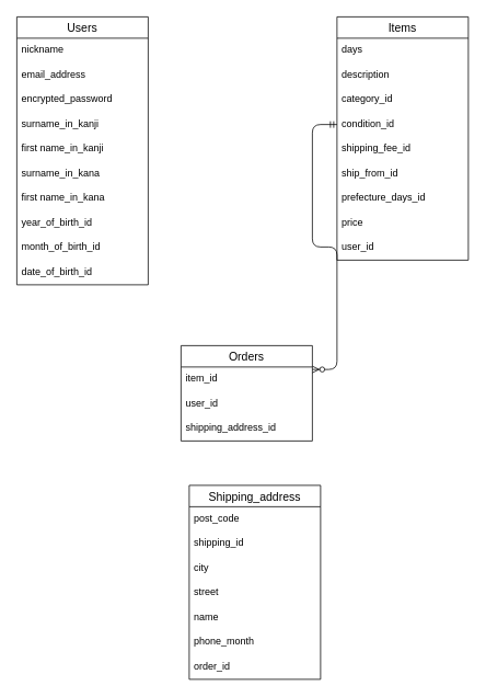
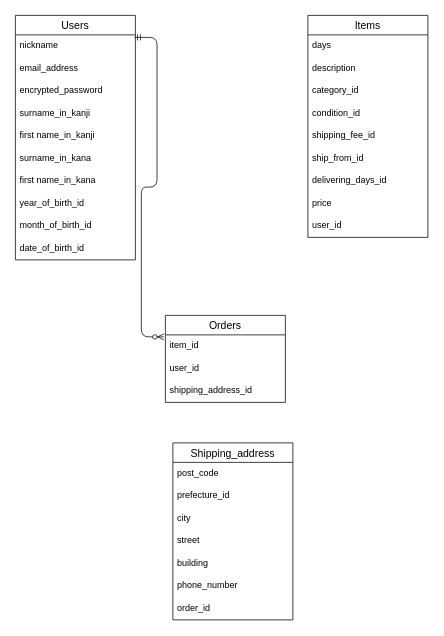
  <mxCell id="0" />
  <mxCell id="1" parent="0" />
  <mxCell id="2" value="Users" style="swimlane;fontStyle=0;childLayout=stackLayout;horizontal=1;startSize=26;horizontalStack=0;resizeParent=1;resizeParentMax=0;resizeLast=0;collapsible=1;marginBottom=0;align=center;fontSize=14;" parent="1" vertex="1"><mxGeometry x="20" y="20" width="160" height="326" as="geometry" /></mxCell>
  <mxCell id="3" value="nickname" style="text;strokeColor=none;fillColor=none;spacingLeft=4;spacingRight=4;overflow=hidden;rotatable=0;points=[[0,0.5],[1,0.5]];portConstraint=eastwest;fontSize=12;" parent="2" vertex="1"><mxGeometry y="26" width="160" height="30" as="geometry" /></mxCell>
  <mxCell id="4" value="email_address " style="text;strokeColor=none;fillColor=none;spacingLeft=4;spacingRight=4;overflow=hidden;rotatable=0;points=[[0,0.5],[1,0.5]];portConstraint=eastwest;fontSize=12;" parent="2" vertex="1"><mxGeometry y="56" width="160" height="30" as="geometry" /></mxCell>
  <mxCell id="5" value="encrypted_password" style="text;strokeColor=none;fillColor=none;spacingLeft=4;spacingRight=4;overflow=hidden;rotatable=0;points=[[0,0.5],[1,0.5]];portConstraint=eastwest;fontSize=12;" parent="2" vertex="1"><mxGeometry y="86" width="160" height="30" as="geometry" /></mxCell>
  <mxCell id="6" value="surname_in_kanji" style="text;strokeColor=none;fillColor=none;spacingLeft=4;spacingRight=4;overflow=hidden;rotatable=0;points=[[0,0.5],[1,0.5]];portConstraint=eastwest;fontSize=12;" parent="2" vertex="1"><mxGeometry y="116" width="160" height="30" as="geometry" /></mxCell>
  <mxCell id="7" value="first name_in_kanji" style="text;strokeColor=none;fillColor=none;spacingLeft=4;spacingRight=4;overflow=hidden;rotatable=0;points=[[0,0.5],[1,0.5]];portConstraint=eastwest;fontSize=12;" parent="2" vertex="1"><mxGeometry y="146" width="160" height="30" as="geometry" /></mxCell>
  <mxCell id="8" value="surname_in_kana" style="text;strokeColor=none;fillColor=none;spacingLeft=4;spacingRight=4;overflow=hidden;rotatable=0;points=[[0,0.5],[1,0.5]];portConstraint=eastwest;fontSize=12;" parent="2" vertex="1"><mxGeometry y="176" width="160" height="30" as="geometry" /></mxCell>
  <mxCell id="9" value="first name_in_kana" style="text;strokeColor=none;fillColor=none;spacingLeft=4;spacingRight=4;overflow=hidden;rotatable=0;points=[[0,0.5],[1,0.5]];portConstraint=eastwest;fontSize=12;" parent="2" vertex="1"><mxGeometry y="206" width="160" height="30" as="geometry" /></mxCell>
  <mxCell id="10" value="year_of_birth_id" style="text;strokeColor=none;fillColor=none;spacingLeft=4;spacingRight=4;overflow=hidden;rotatable=0;points=[[0,0.5],[1,0.5]];portConstraint=eastwest;fontSize=12;" parent="2" vertex="1"><mxGeometry y="236" width="160" height="30" as="geometry" /></mxCell>
  <mxCell id="11" value="month_of_birth_id" style="text;strokeColor=none;fillColor=none;spacingLeft=4;spacingRight=4;overflow=hidden;rotatable=0;points=[[0,0.5],[1,0.5]];portConstraint=eastwest;fontSize=12;" vertex="1" parent="2"><mxGeometry y="266" width="160" height="30" as="geometry" /></mxCell>
  <mxCell id="12" value="date_of_birth_id" style="text;strokeColor=none;fillColor=none;spacingLeft=4;spacingRight=4;overflow=hidden;rotatable=0;points=[[0,0.5],[1,0.5]];portConstraint=eastwest;fontSize=12;" vertex="1" parent="2"><mxGeometry y="296" width="160" height="30" as="geometry" /></mxCell>
  <mxCell id="13" value="Items" style="swimlane;fontStyle=0;childLayout=stackLayout;horizontal=1;startSize=26;horizontalStack=0;resizeParent=1;resizeParentMax=0;resizeLast=0;collapsible=1;marginBottom=0;align=center;fontSize=14;" parent="1" vertex="1"><mxGeometry x="410" y="20" width="160" height="296" as="geometry" /></mxCell>
  <mxCell id="14" value="days" style="text;strokeColor=none;fillColor=none;spacingLeft=4;spacingRight=4;overflow=hidden;rotatable=0;points=[[0,0.5],[1,0.5]];portConstraint=eastwest;fontSize=12;" parent="13" vertex="1"><mxGeometry y="26" width="160" height="30" as="geometry" /></mxCell>
  <mxCell id="15" value="description" style="text;strokeColor=none;fillColor=none;spacingLeft=4;spacingRight=4;overflow=hidden;rotatable=0;points=[[0,0.5],[1,0.5]];portConstraint=eastwest;fontSize=12;" parent="13" vertex="1"><mxGeometry y="56" width="160" height="30" as="geometry" /></mxCell>
  <mxCell id="16" value="category_id" style="text;strokeColor=none;fillColor=none;spacingLeft=4;spacingRight=4;overflow=hidden;rotatable=0;points=[[0,0.5],[1,0.5]];portConstraint=eastwest;fontSize=12;" parent="13" vertex="1"><mxGeometry y="86" width="160" height="30" as="geometry" /></mxCell>
  <mxCell id="17" value="condition_id" style="text;strokeColor=none;fillColor=none;spacingLeft=4;spacingRight=4;overflow=hidden;rotatable=0;points=[[0,0.5],[1,0.5]];portConstraint=eastwest;fontSize=12;" parent="13" vertex="1"><mxGeometry y="116" width="160" height="30" as="geometry" /></mxCell>
  <mxCell id="18" value="shipping_fee_id" style="text;strokeColor=none;fillColor=none;spacingLeft=4;spacingRight=4;overflow=hidden;rotatable=0;points=[[0,0.5],[1,0.5]];portConstraint=eastwest;fontSize=12;" parent="13" vertex="1"><mxGeometry y="146" width="160" height="30" as="geometry" /></mxCell>
  <mxCell id="19" value="ship_from_id" style="text;strokeColor=none;fillColor=none;spacingLeft=4;spacingRight=4;overflow=hidden;rotatable=0;points=[[0,0.5],[1,0.5]];portConstraint=eastwest;fontSize=12;" parent="13" vertex="1"><mxGeometry y="176" width="160" height="30" as="geometry" /></mxCell>
- <mxCell id="20" value="prefecture_days_id" style="text;strokeColor=none;fillColor=none;spacingLeft=4;spacingRight=4;overflow=hidden;rotatable=0;points=[[0,0.5],[1,0.5]];portConstraint=eastwest;fontSize=12;" parent="13" vertex="1"><mxGeometry y="206" width="160" height="30" as="geometry" /></mxCell>
+ <mxCell id="20" value="delivering_days_id" style="text;strokeColor=none;fillColor=none;spacingLeft=4;spacingRight=4;overflow=hidden;rotatable=0;points=[[0,0.5],[1,0.5]];portConstraint=eastwest;fontSize=12;" parent="13" vertex="1"><mxGeometry y="206" width="160" height="30" as="geometry" /></mxCell>
  <mxCell id="21" value="price" style="text;strokeColor=none;fillColor=none;spacingLeft=4;spacingRight=4;overflow=hidden;rotatable=0;points=[[0,0.5],[1,0.5]];portConstraint=eastwest;fontSize=12;" parent="13" vertex="1"><mxGeometry y="236" width="160" height="30" as="geometry" /></mxCell>
  <mxCell id="22" value="user_id" style="text;strokeColor=none;fillColor=none;spacingLeft=4;spacingRight=4;overflow=hidden;rotatable=0;points=[[0,0.5],[1,0.5]];portConstraint=eastwest;fontSize=12;" vertex="1" parent="13"><mxGeometry y="266" width="160" height="30" as="geometry" /></mxCell>
  <mxCell id="23" value="Shipping_address" style="swimlane;fontStyle=0;childLayout=stackLayout;horizontal=1;startSize=26;horizontalStack=0;resizeParent=1;resizeParentMax=0;resizeLast=0;collapsible=1;marginBottom=0;align=center;fontSize=14;" vertex="1" parent="1"><mxGeometry x="230" y="590" width="160" height="236" as="geometry" /></mxCell>
  <mxCell id="24" value="post_code" style="text;strokeColor=none;fillColor=none;spacingLeft=4;spacingRight=4;overflow=hidden;rotatable=0;points=[[0,0.5],[1,0.5]];portConstraint=eastwest;fontSize=12;" vertex="1" parent="23"><mxGeometry y="26" width="160" height="30" as="geometry" /></mxCell>
- <mxCell id="25" value="shipping_id" style="text;strokeColor=none;fillColor=none;spacingLeft=4;spacingRight=4;overflow=hidden;rotatable=0;points=[[0,0.5],[1,0.5]];portConstraint=eastwest;fontSize=12;" vertex="1" parent="23"><mxGeometry y="56" width="160" height="30" as="geometry" /></mxCell>
+ <mxCell id="25" value="prefecture_id" style="text;strokeColor=none;fillColor=none;spacingLeft=4;spacingRight=4;overflow=hidden;rotatable=0;points=[[0,0.5],[1,0.5]];portConstraint=eastwest;fontSize=12;" vertex="1" parent="23"><mxGeometry y="56" width="160" height="30" as="geometry" /></mxCell>
  <mxCell id="26" value="city" style="text;strokeColor=none;fillColor=none;spacingLeft=4;spacingRight=4;overflow=hidden;rotatable=0;points=[[0,0.5],[1,0.5]];portConstraint=eastwest;fontSize=12;" vertex="1" parent="23"><mxGeometry y="86" width="160" height="30" as="geometry" /></mxCell>
  <mxCell id="27" value="street" style="text;strokeColor=none;fillColor=none;spacingLeft=4;spacingRight=4;overflow=hidden;rotatable=0;points=[[0,0.5],[1,0.5]];portConstraint=eastwest;fontSize=12;" vertex="1" parent="23"><mxGeometry y="116" width="160" height="30" as="geometry" /></mxCell>
- <mxCell id="28" value="name" style="text;strokeColor=none;fillColor=none;spacingLeft=4;spacingRight=4;overflow=hidden;rotatable=0;points=[[0,0.5],[1,0.5]];portConstraint=eastwest;fontSize=12;" vertex="1" parent="23"><mxGeometry y="146" width="160" height="30" as="geometry" /></mxCell>
- <mxCell id="29" value="phone_month" style="text;strokeColor=none;fillColor=none;spacingLeft=4;spacingRight=4;overflow=hidden;rotatable=0;points=[[0,0.5],[1,0.5]];portConstraint=eastwest;fontSize=12;" vertex="1" parent="23"><mxGeometry y="176" width="160" height="30" as="geometry" /></mxCell>
+ <mxCell id="28" value="building" style="text;strokeColor=none;fillColor=none;spacingLeft=4;spacingRight=4;overflow=hidden;rotatable=0;points=[[0,0.5],[1,0.5]];portConstraint=eastwest;fontSize=12;" vertex="1" parent="23"><mxGeometry y="146" width="160" height="30" as="geometry" /></mxCell>
+ <mxCell id="29" value="phone_number" style="text;strokeColor=none;fillColor=none;spacingLeft=4;spacingRight=4;overflow=hidden;rotatable=0;points=[[0,0.5],[1,0.5]];portConstraint=eastwest;fontSize=12;" vertex="1" parent="23"><mxGeometry y="176" width="160" height="30" as="geometry" /></mxCell>
  <mxCell id="30" value="order_id" style="text;strokeColor=none;fillColor=none;spacingLeft=4;spacingRight=4;overflow=hidden;rotatable=0;points=[[0,0.5],[1,0.5]];portConstraint=eastwest;fontSize=12;" vertex="1" parent="23"><mxGeometry y="206" width="160" height="30" as="geometry" /></mxCell>
  <mxCell id="31" value="Orders" style="swimlane;fontStyle=0;childLayout=stackLayout;horizontal=1;startSize=26;horizontalStack=0;resizeParent=1;resizeParentMax=0;resizeLast=0;collapsible=1;marginBottom=0;align=center;fontSize=14;" vertex="1" parent="1"><mxGeometry x="220" y="420" width="160" height="116" as="geometry" /></mxCell>
  <mxCell id="32" value="item_id" style="text;strokeColor=none;fillColor=none;spacingLeft=4;spacingRight=4;overflow=hidden;rotatable=0;points=[[0,0.5],[1,0.5]];portConstraint=eastwest;fontSize=12;" vertex="1" parent="31"><mxGeometry y="26" width="160" height="30" as="geometry" /></mxCell>
  <mxCell id="33" value="user_id" style="text;strokeColor=none;fillColor=none;spacingLeft=4;spacingRight=4;overflow=hidden;rotatable=0;points=[[0,0.5],[1,0.5]];portConstraint=eastwest;fontSize=12;" vertex="1" parent="31"><mxGeometry y="56" width="160" height="30" as="geometry" /></mxCell>
  <mxCell id="34" value="shipping_address_id" style="text;strokeColor=none;fillColor=none;spacingLeft=4;spacingRight=4;overflow=hidden;rotatable=0;points=[[0,0.5],[1,0.5]];portConstraint=eastwest;fontSize=12;" vertex="1" parent="31"><mxGeometry y="86" width="160" height="30" as="geometry" /></mxCell>
- <mxCell id="35" value="" style="edgeStyle=entityRelationEdgeStyle;fontSize=12;html=1;endArrow=ERzeroToMany;startArrow=ERmandOne;exitX=0;exitY=0.5;exitDx=0;exitDy=0;entryX=1;entryY=0.25;entryDx=0;entryDy=0;" edge="1" parent="1" source="17" target="31"><mxGeometry width="100" height="100" relative="1" as="geometry"><mxPoint x="90" y="450" as="sourcePoint" /><mxPoint x="530" y="460" as="targetPoint" /></mxGeometry></mxCell>
+ <mxCell id="36" value="" style="edgeStyle=entityRelationEdgeStyle;fontSize=12;html=1;endArrow=ERzeroToMany;startArrow=ERmandOne;entryX=-0.013;entryY=0.089;entryDx=0;entryDy=0;entryPerimeter=0;exitX=0.993;exitY=0.09;exitDx=0;exitDy=0;exitPerimeter=0;" edge="1" parent="1" source="2" target="32"><mxGeometry width="100" height="100" relative="1" as="geometry"><mxPoint x="240" y="260" as="sourcePoint" /><mxPoint x="190" y="350" as="targetPoint" /></mxGeometry></mxCell>
